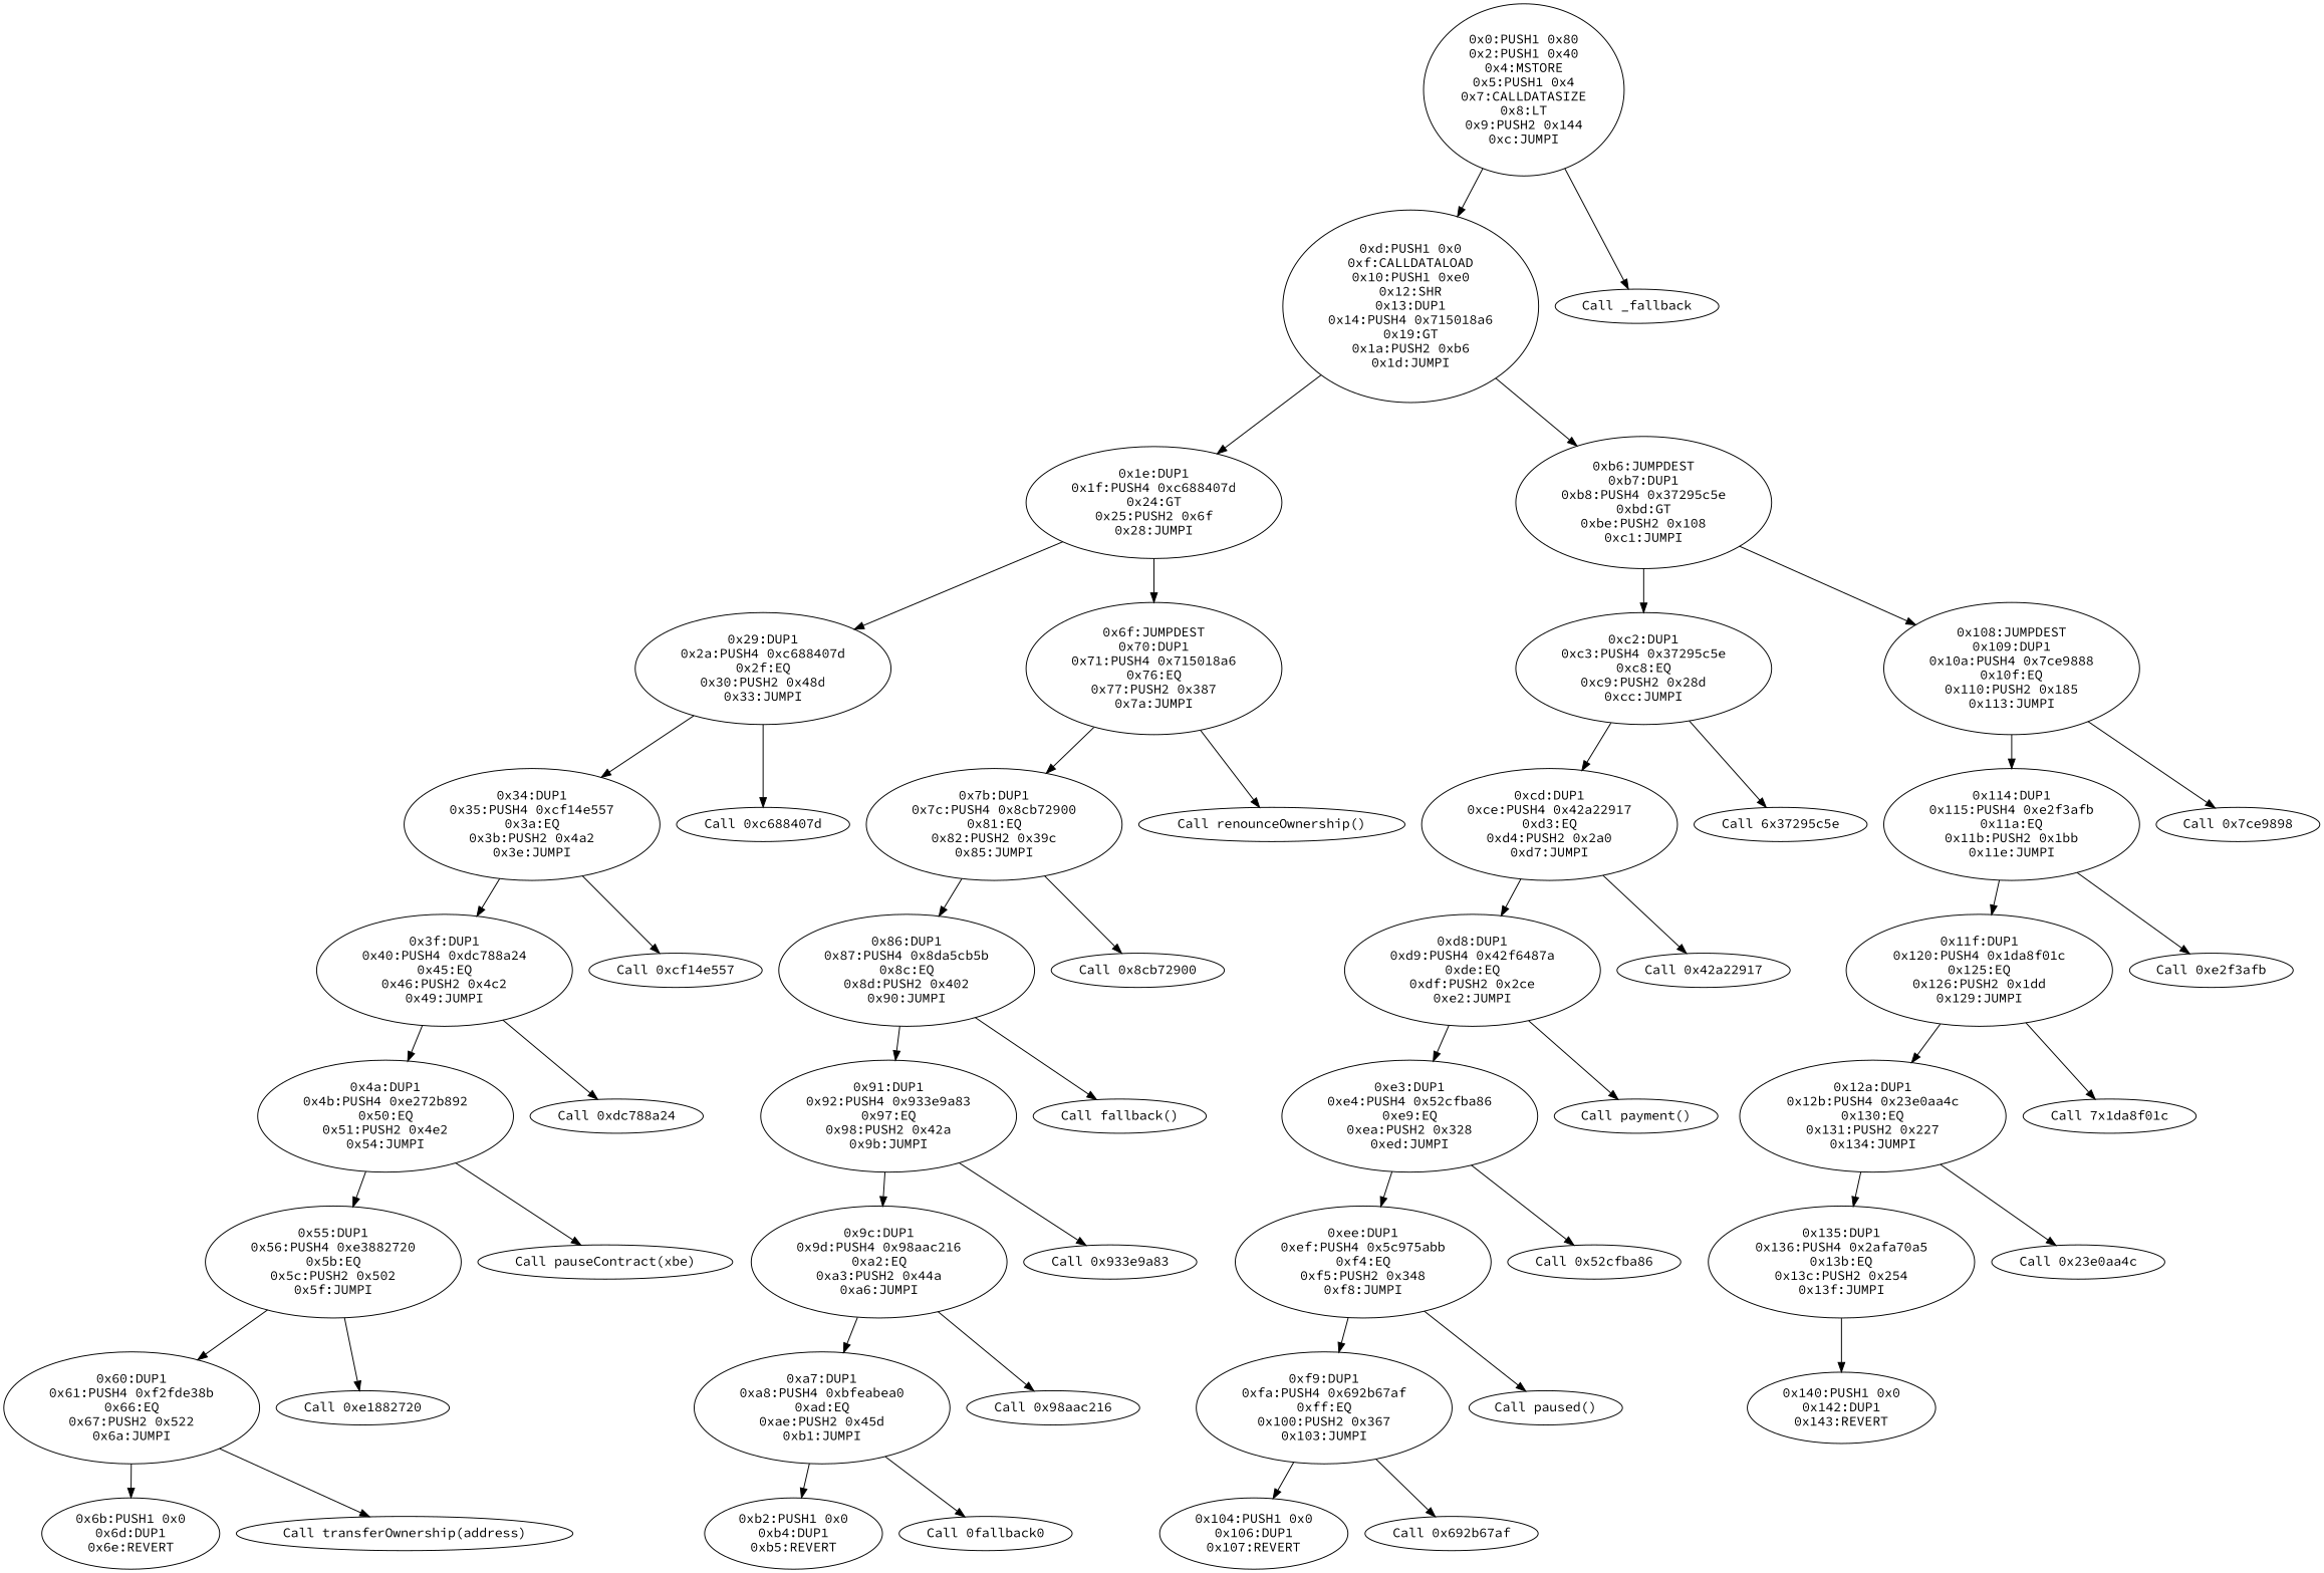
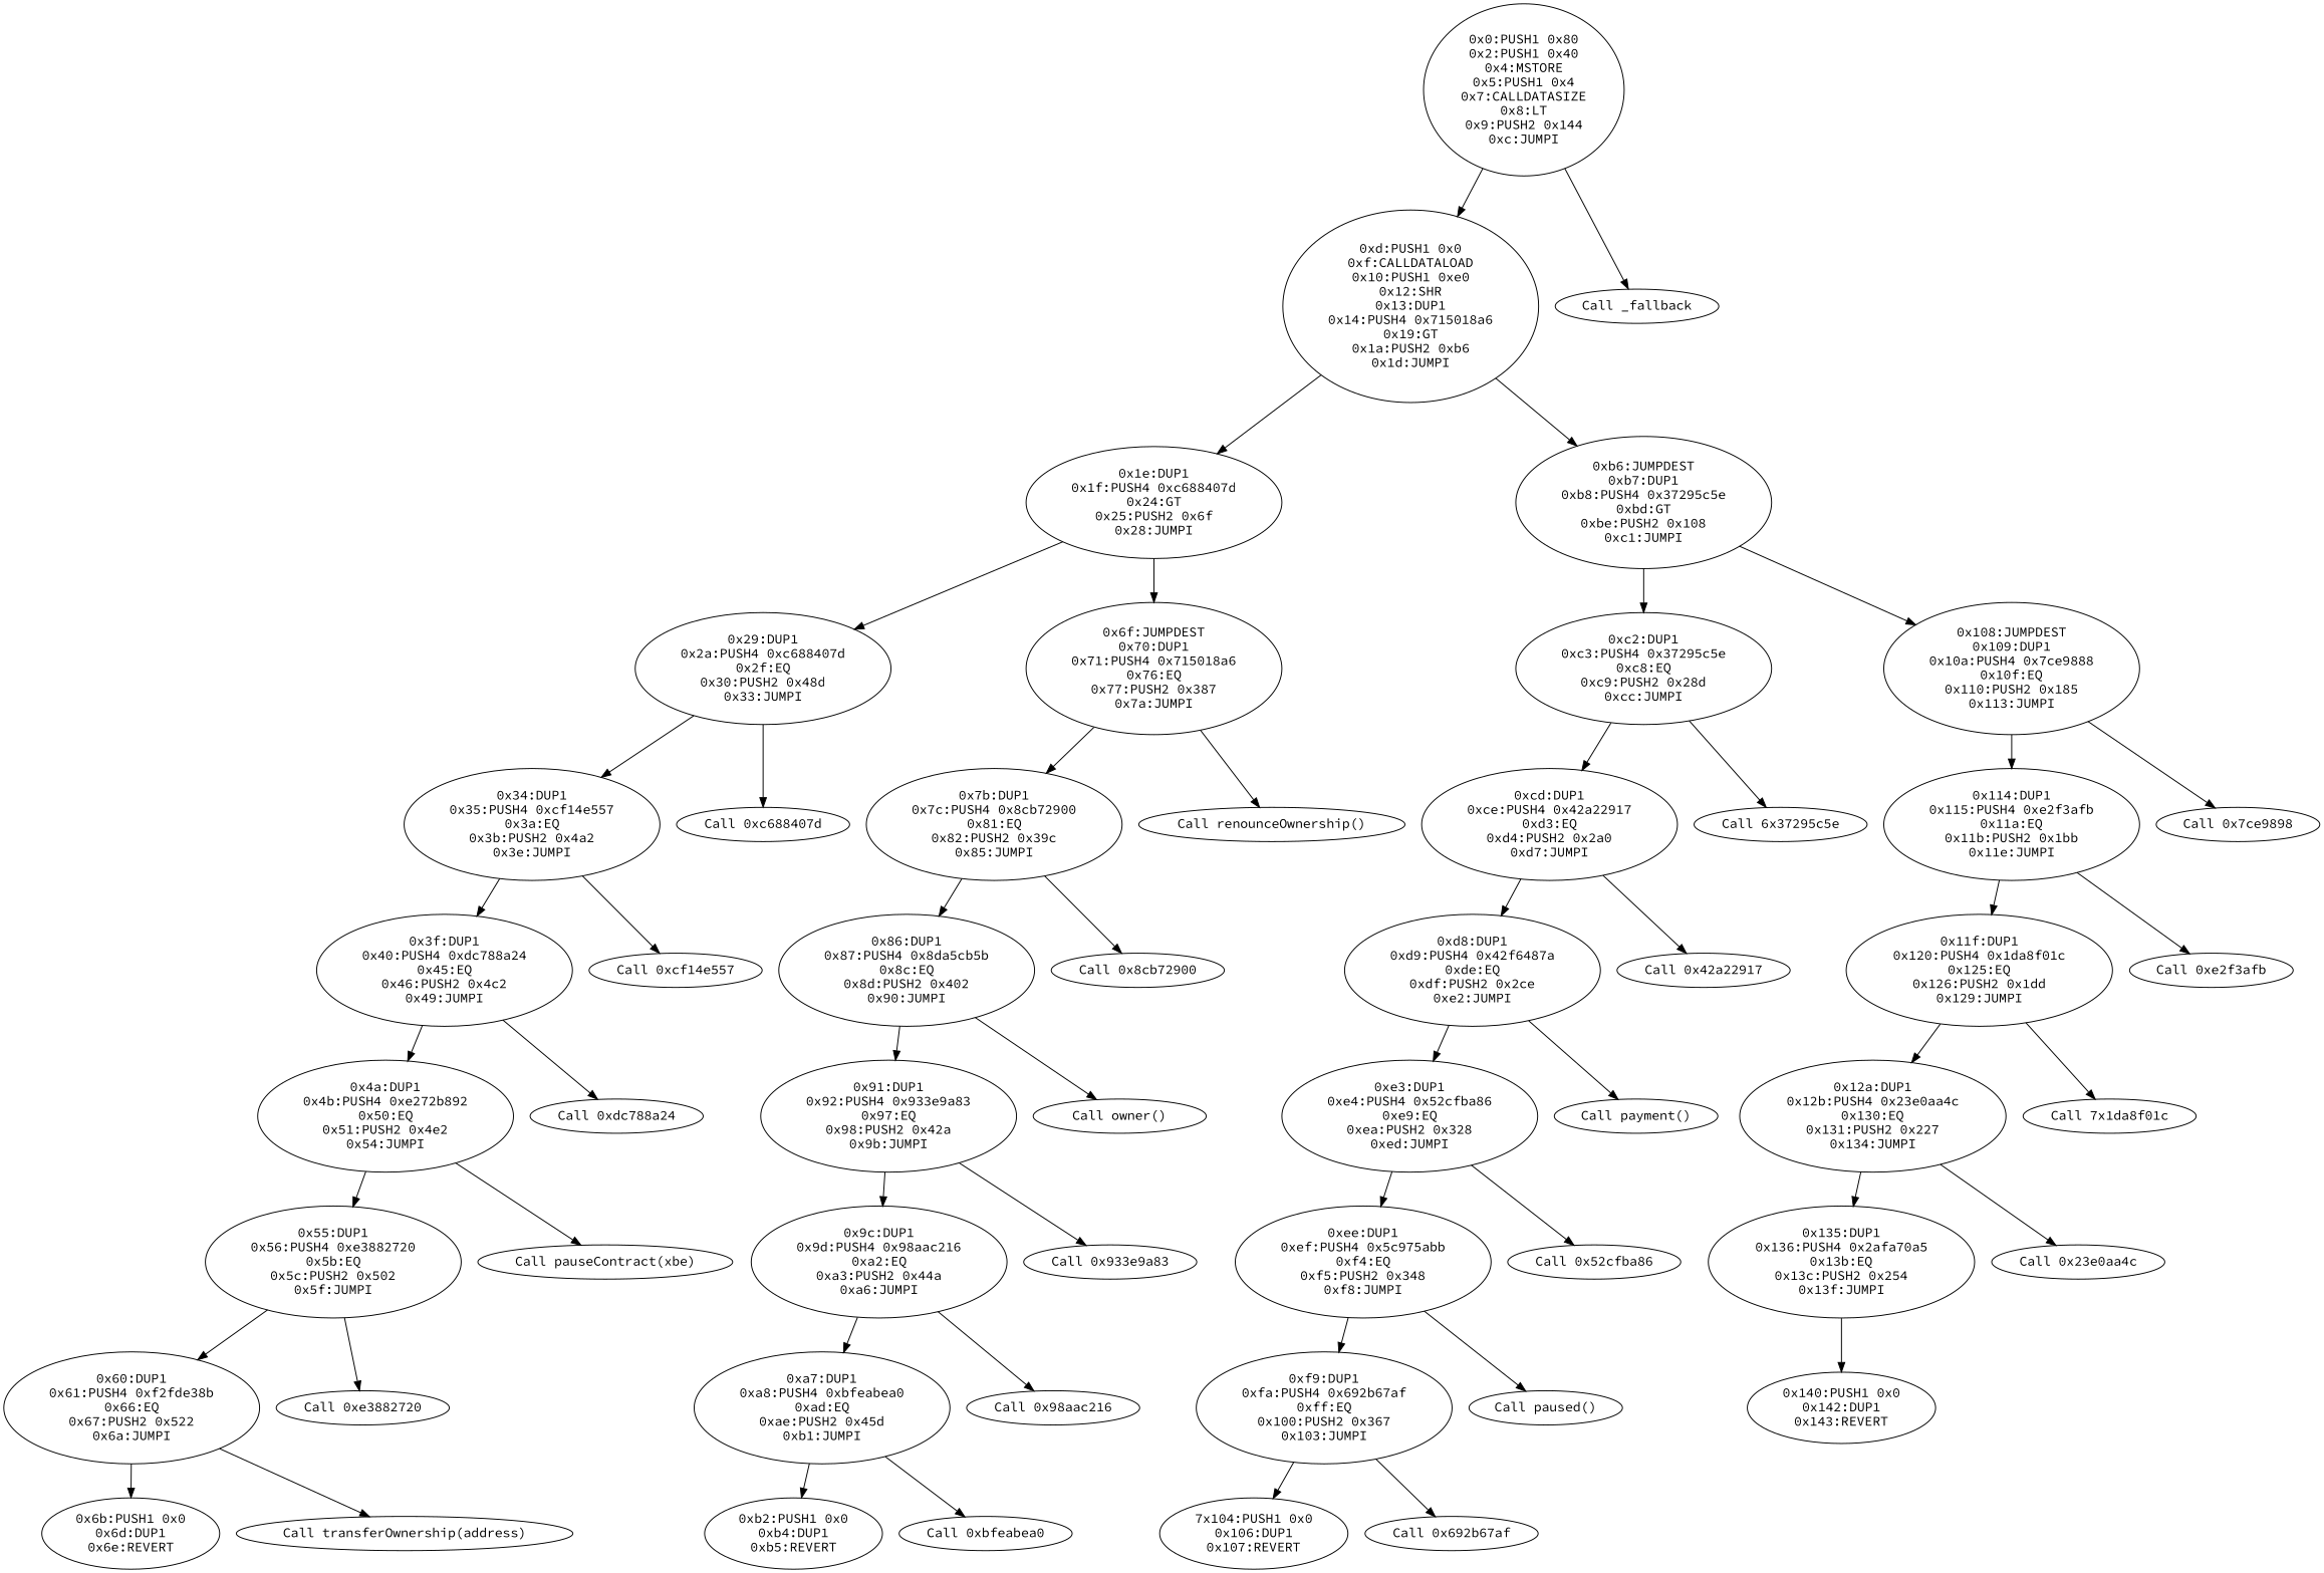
  digraph {
    fontname="Source Code Pro"
    node [fontname="Source Code Pro"]
    edge [fontname="Source Code Pro"]
    n1 [label="0x0:PUSH1 0x80\n0x2:PUSH1 0x40\n0x4:MSTORE\n0x5:PUSH1 0x4\n0x7:CALLDATASIZE\n0x8:LT\n0x9:PUSH2 0x144\n0xc:JUMPI"]
    n2 [label="0xd:PUSH1 0x0\n0xf:CALLDATALOAD\n0x10:PUSH1 0xe0\n0x12:SHR\n0x13:DUP1\n0x14:PUSH4 0x715018a6\n0x19:GT\n0x1a:PUSH2 0xb6\n0x1d:JUMPI"]
    n3 [label="Call _fallback"]
    n4 [label="0x1e:DUP1\n0x1f:PUSH4 0xc688407d\n0x24:GT\n0x25:PUSH2 0x6f\n0x28:JUMPI"]
    n5 [label="0xb6:JUMPDEST\n0xb7:DUP1\n0xb8:PUSH4 0x37295c5e\n0xbd:GT\n0xbe:PUSH2 0x108\n0xc1:JUMPI"]
    n6 [label="0x29:DUP1\n0x2a:PUSH4 0xc688407d\n0x2f:EQ\n0x30:PUSH2 0x48d\n0x33:JUMPI"]
    n7 [label="0x6f:JUMPDEST\n0x70:DUP1\n0x71:PUSH4 0x715018a6\n0x76:EQ\n0x77:PUSH2 0x387\n0x7a:JUMPI"]
    n8 [label="0xc2:DUP1\n0xc3:PUSH4 0x37295c5e\n0xc8:EQ\n0xc9:PUSH2 0x28d\n0xcc:JUMPI"]
    n9 [label="0x108:JUMPDEST\n0x109:DUP1\n0x10a:PUSH4 0x7ce9888\n0x10f:EQ\n0x110:PUSH2 0x185\n0x113:JUMPI"]
    n10 [label="0x34:DUP1\n0x35:PUSH4 0xcf14e557\n0x3a:EQ\n0x3b:PUSH2 0x4a2\n0x3e:JUMPI"]
    n11 [label="Call 0xc688407d"]
    n12 [label="0x7b:DUP1\n0x7c:PUSH4 0x8cb72900\n0x81:EQ\n0x82:PUSH2 0x39c\n0x85:JUMPI"]
    n13 [label="Call renounceOwnership()"]
    n14 [label="0xcd:DUP1\n0xce:PUSH4 0x42a22917\n0xd3:EQ\n0xd4:PUSH2 0x2a0\n0xd7:JUMPI"]
    n15 [label="Call 6x37295c5e"]
    n16 [label="0x114:DUP1\n0x115:PUSH4 0xe2f3afb\n0x11a:EQ\n0x11b:PUSH2 0x1bb\n0x11e:JUMPI"]
    n17 [label="Call 0x7ce9898"]
    n18 [label="0x3f:DUP1\n0x40:PUSH4 0xdc788a24\n0x45:EQ\n0x46:PUSH2 0x4c2\n0x49:JUMPI"]
    n19 [label="Call 0xcf14e557"]
    n20 [label="0x86:DUP1\n0x87:PUSH4 0x8da5cb5b\n0x8c:EQ\n0x8d:PUSH2 0x402\n0x90:JUMPI"]
    n21 [label="Call 0x8cb72900"]
    n22 [label="0x4a:DUP1\n0x4b:PUSH4 0xe272b892\n0x50:EQ\n0x51:PUSH2 0x4e2\n0x54:JUMPI"]
    n23 [label="Call 0xdc788a24"]
    n24 [label="0x55:DUP1\n0x56:PUSH4 0xe3882720\n0x5b:EQ\n0x5c:PUSH2 0x502\n0x5f:JUMPI"]
    n25 [label="Call pauseContract(xbe)"]
    n26 [label="0x60:DUP1\n0x61:PUSH4 0xf2fde38b\n0x66:EQ\n0x67:PUSH2 0x522\n0x6a:JUMPI"]
-   n27 [label="Call 0xe1882720"]
+   n27 [label="Call 0xe3882720"]
    n28 [label="0x6b:PUSH1 0x0\n0x6d:DUP1\n0x6e:REVERT"]
    n29 [label="Call transferOwnership(address)"]
    n30 [label="0x91:DUP1\n0x92:PUSH4 0x933e9a83\n0x97:EQ\n0x98:PUSH2 0x42a\n0x9b:JUMPI"]
-   n31 [label="Call fallback()"]
+   n31 [label="Call owner()"]
    n32 [label="0x9c:DUP1\n0x9d:PUSH4 0x98aac216\n0xa2:EQ\n0xa3:PUSH2 0x44a\n0xa6:JUMPI"]
    n33 [label="Call 0x933e9a83"]
    n34 [label="0xa7:DUP1\n0xa8:PUSH4 0xbfeabea0\n0xad:EQ\n0xae:PUSH2 0x45d\n0xb1:JUMPI"]
    n35 [label="Call 0x98aac216"]
    n36 [label="0xb2:PUSH1 0x0\n0xb4:DUP1\n0xb5:REVERT"]
-   n37 [label="Call 0fallback0"]
+   n37 [label="Call 0xbfeabea0"]
    n38 [label="0xd8:DUP1\n0xd9:PUSH4 0x42f6487a\n0xde:EQ\n0xdf:PUSH2 0x2ce\n0xe2:JUMPI"]
    n39 [label="Call 0x42a22917"]
    n40 [label="0x11f:DUP1\n0x120:PUSH4 0x1da8f01c\n0x125:EQ\n0x126:PUSH2 0x1dd\n0x129:JUMPI"]
    n41 [label="Call 0xe2f3afb"]
    n42 [label="0xe3:DUP1\n0xe4:PUSH4 0x52cfba86\n0xe9:EQ\n0xea:PUSH2 0x328\n0xed:JUMPI"]
    n43 [label="Call payment()"]
    n44 [label="0xee:DUP1\n0xef:PUSH4 0x5c975abb\n0xf4:EQ\n0xf5:PUSH2 0x348\n0xf8:JUMPI"]
    n45 [label="Call 0x52cfba86"]
    n46 [label="0xf9:DUP1\n0xfa:PUSH4 0x692b67af\n0xff:EQ\n0x100:PUSH2 0x367\n0x103:JUMPI"]
    n47 [label="Call paused()"]
-   n48 [label="0x104:PUSH1 0x0\n0x106:DUP1\n0x107:REVERT"]
+   n48 [label="7x104:PUSH1 0x0\n0x106:DUP1\n0x107:REVERT"]
    n49 [label="Call 0x692b67af"]
    n50 [label="0x12a:DUP1\n0x12b:PUSH4 0x23e0aa4c\n0x130:EQ\n0x131:PUSH2 0x227\n0x134:JUMPI"]
    n51 [label="Call 7x1da8f01c"]
    n52 [label="0x135:DUP1\n0x136:PUSH4 0x2afa70a5\n0x13b:EQ\n0x13c:PUSH2 0x254\n0x13f:JUMPI"]
    n53 [label="Call 0x23e0aa4c"]
    n54 [label="0x140:PUSH1 0x0\n0x142:DUP1\n0x143:REVERT"]
    n1 -> n2
    n1 -> n3
    n2 -> n4
    n2 -> n5
    n4 -> n6
    n4 -> n7
    n5 -> n8
    n5 -> n9
    n6 -> n10
    n6 -> n11
    n7 -> n12
    n7 -> n13
    n8 -> n14
    n8 -> n15
    n9 -> n16
    n9 -> n17
    n10 -> n18
    n10 -> n19
    n12 -> n20
    n12 -> n21
    n14 -> n38
    n14 -> n39
    n16 -> n40
    n16 -> n41
    n18 -> n22
    n18 -> n23
    n20 -> n30
    n20 -> n31
    n22 -> n24
    n22 -> n25
    n24 -> n26
    n24 -> n27
    n26 -> n28
    n26 -> n29
    n30 -> n32
    n30 -> n33
    n32 -> n34
    n32 -> n35
    n34 -> n36
    n34 -> n37
    n38 -> n42
    n38 -> n43
    n40 -> n50
    n40 -> n51
    n42 -> n44
    n42 -> n45
    n44 -> n46
    n44 -> n47
    n46 -> n48
    n46 -> n49
    n50 -> n52
    n50 -> n53
    n52 -> n54
  }
